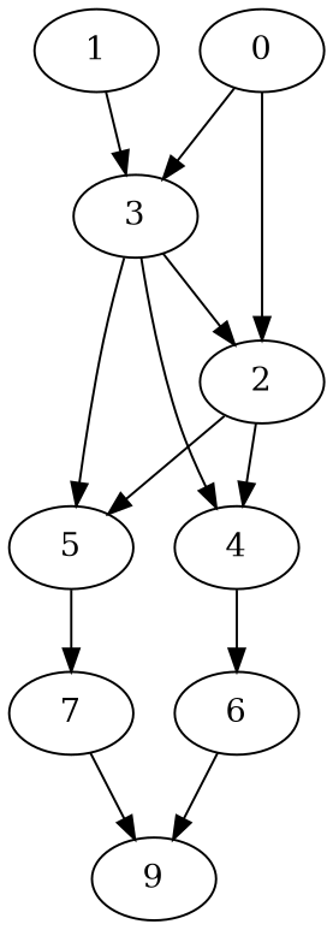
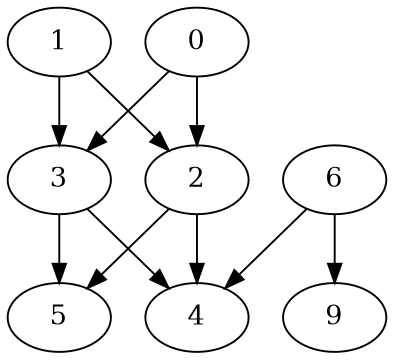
  digraph {
    "Duplicate states"=0
    GraphType=Stencil
    "Max states in OPEN"=0
    Modes="120000ms; topo-ordered tasks, ; Pruning: task equivalence, fixed order ready list, ; F-value: ; Optimisation: best schedule length (SL) optimisation on equal, "
    NumberOfTasks=10
    "Pruned using list schedule length"=1
    "States removed from OPEN"=0
    TargetSystem="Homogeneous-6"
    "Time to schedule (ms)"=96
    "Total idle time"=269
    "Total schedule length"=683
    "Total sequential time"=1053
    "Total states created"=2
    node [Processor=1 "Start time"=0 Weight=53]
    edge [Weight=9]
    1 ["Finish time"=175 Processor=0 Weight=175]
    3 ["Finish time"=315 Processor=0 "Start time"=175 Weight=140]
    2 ["Finish time"=237 "Start time"=184]
    5 ["Finish time"=473 Processor=0 "Start time"=315 Weight=158]
    4 ["Finish time"=448 "Start time"=325 Weight=123]
-   7 ["Finish time"=543 Processor=0 "Start time"=473 Weight=70]
    6 ["Finish time"=529 "Start time"=476]
    0 ["Finish time"=53]
    9 ["Finish time"=639 "Start time"=551 Weight=88]
    1 -> 3 [Weight=7]
-   3 -> 2
+   1 -> 2
    3 -> 5
    3 -> 4 [Weight=10]
    2 -> 5
    2 -> 4 [Weight=4]
-   5 -> 7 [Weight=6]
-   4 -> 6 [Weight=7]
-   7 -> 9 [Weight=8]
+   6 -> 4 [Weight=7]
    6 -> 9 [Weight=6]
    0 -> 3 [Weight=10]
    0 -> 2 [Weight=3]
  }
